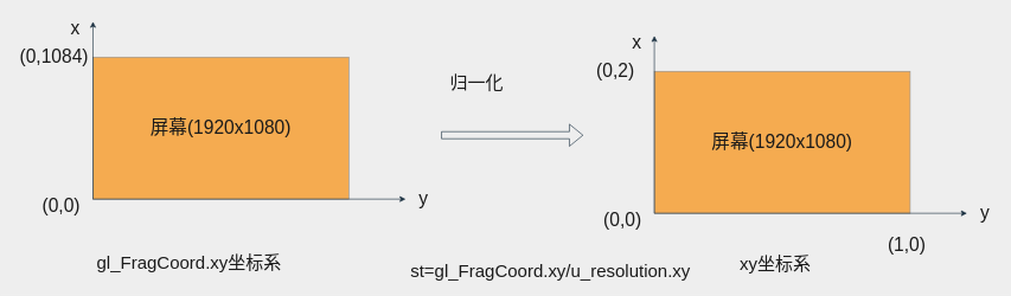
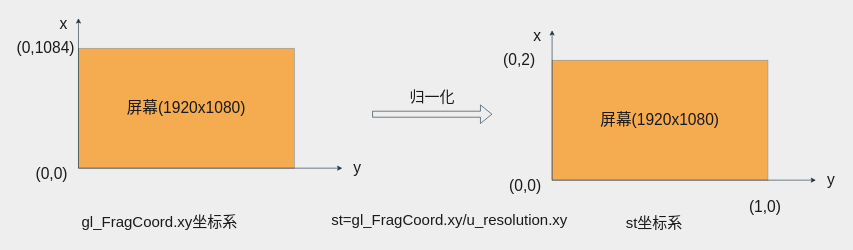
  <mxCell id="0" />
  <mxCell id="1" parent="0" />
  <mxCell id="2" value="&lt;font style=&quot;font-size: 26px&quot;&gt;屏幕(1920x1080)&lt;/font&gt;" style="rounded=0;whiteSpace=wrap;html=1;fillColor=#F5AB50;strokeColor=#909090;fontColor=#1A1A1A;" vertex="1" parent="1"><mxGeometry x="130" y="80" width="360" height="200" as="geometry" /></mxCell>
  <mxCell id="3" value="(0,0)" style="text;html=1;align=center;verticalAlign=middle;resizable=0;points=[];autosize=1;strokeColor=none;fillColor=none;fontSize=26;fontColor=#1A1A1A;" vertex="1" parent="1"><mxGeometry x="50" y="270" width="70" height="40" as="geometry" /></mxCell>
  <mxCell id="4" value="" style="endArrow=classic;html=1;rounded=0;fontSize=26;exitX=0;exitY=1;exitDx=0;exitDy=0;strokeColor=#182E3E;fontColor=#1A1A1A;labelBackgroundColor=#EEEEEE;" edge="1" parent="1" source="2"><mxGeometry width="50" height="50" relative="1" as="geometry"><mxPoint x="350" y="120" as="sourcePoint" /><mxPoint x="130" y="30" as="targetPoint" /></mxGeometry></mxCell>
  <mxCell id="5" value="x" style="text;html=1;align=center;verticalAlign=middle;resizable=0;points=[];autosize=1;strokeColor=none;fillColor=none;fontSize=26;fontColor=#1A1A1A;" vertex="1" parent="1"><mxGeometry x="90" y="20" width="30" height="40" as="geometry" /></mxCell>
  <mxCell id="6" value="" style="endArrow=classic;html=1;rounded=0;fontSize=26;exitX=0;exitY=1;exitDx=0;exitDy=0;strokeColor=#182E3E;fontColor=#1A1A1A;labelBackgroundColor=#EEEEEE;" edge="1" parent="1" source="2"><mxGeometry width="50" height="50" relative="1" as="geometry"><mxPoint x="390" y="230" as="sourcePoint" /><mxPoint x="570" y="280" as="targetPoint" /></mxGeometry></mxCell>
  <mxCell id="7" value="y" style="text;html=1;align=center;verticalAlign=middle;resizable=0;points=[];autosize=1;strokeColor=none;fillColor=none;fontSize=26;fontColor=#1A1A1A;" vertex="1" parent="1"><mxGeometry x="580" y="260" width="30" height="40" as="geometry" /></mxCell>
  <mxCell id="8" value="(0,1084)" style="text;html=1;align=center;verticalAlign=middle;resizable=0;points=[];autosize=1;strokeColor=none;fillColor=none;fontSize=26;fontColor=#1A1A1A;" vertex="1" parent="1"><mxGeometry x="20" y="60" width="110" height="40" as="geometry" /></mxCell>
  <mxCell id="9" value="" style="shape=flexArrow;endArrow=classic;html=1;rounded=0;fontSize=26;strokeColor=#182E3E;fontColor=#1A1A1A;labelBackgroundColor=#EEEEEE;" edge="1" parent="1"><mxGeometry width="50" height="50" relative="1" as="geometry"><mxPoint x="620" y="190" as="sourcePoint" /><mxPoint x="820" y="190" as="targetPoint" /></mxGeometry></mxCell>
  <mxCell id="10" value="&lt;font style=&quot;font-size: 26px&quot;&gt;屏幕(1920x1080)&lt;/font&gt;" style="rounded=0;whiteSpace=wrap;html=1;fillColor=#F5AB50;strokeColor=#909090;fontColor=#1A1A1A;" vertex="1" parent="1"><mxGeometry x="920" y="100" width="360" height="200" as="geometry" /></mxCell>
  <mxCell id="11" value="(0,0)" style="text;html=1;align=center;verticalAlign=middle;resizable=0;points=[];autosize=1;strokeColor=none;fillColor=none;fontSize=26;fontColor=#1A1A1A;" vertex="1" parent="1"><mxGeometry x="840" y="290" width="70" height="40" as="geometry" /></mxCell>
  <mxCell id="12" value="" style="endArrow=classic;html=1;rounded=0;fontSize=26;exitX=0;exitY=1;exitDx=0;exitDy=0;strokeColor=#182E3E;fontColor=#1A1A1A;labelBackgroundColor=#EEEEEE;" edge="1" parent="1" source="10"><mxGeometry width="50" height="50" relative="1" as="geometry"><mxPoint x="1140" y="140" as="sourcePoint" /><mxPoint x="920" y="50" as="targetPoint" /></mxGeometry></mxCell>
  <mxCell id="13" value="x" style="text;html=1;align=center;verticalAlign=middle;resizable=0;points=[];autosize=1;strokeColor=none;fillColor=none;fontSize=26;fontColor=#1A1A1A;" vertex="1" parent="1"><mxGeometry x="880" y="40" width="30" height="40" as="geometry" /></mxCell>
  <mxCell id="14" value="" style="endArrow=classic;html=1;rounded=0;fontSize=26;exitX=0;exitY=1;exitDx=0;exitDy=0;strokeColor=#182E3E;fontColor=#1A1A1A;labelBackgroundColor=#EEEEEE;" edge="1" parent="1" source="10"><mxGeometry width="50" height="50" relative="1" as="geometry"><mxPoint x="1180" y="250" as="sourcePoint" /><mxPoint x="1360" y="300" as="targetPoint" /></mxGeometry></mxCell>
  <mxCell id="15" value="y" style="text;html=1;align=center;verticalAlign=middle;resizable=0;points=[];autosize=1;strokeColor=none;fillColor=none;fontSize=26;fontColor=#1A1A1A;" vertex="1" parent="1"><mxGeometry x="1370" y="280" width="30" height="40" as="geometry" /></mxCell>
  <mxCell id="16" value="(1,0)" style="text;html=1;align=center;verticalAlign=middle;resizable=0;points=[];autosize=1;strokeColor=none;fillColor=none;fontSize=26;fontColor=#1A1A1A;" vertex="1" parent="1"><mxGeometry x="1240" y="325" width="70" height="40" as="geometry" /></mxCell>
  <mxCell id="17" value="(0,2)" style="text;html=1;align=center;verticalAlign=middle;resizable=0;points=[];autosize=1;strokeColor=none;fillColor=none;fontSize=26;fontColor=#1A1A1A;" vertex="1" parent="1"><mxGeometry x="830" y="80" width="70" height="40" as="geometry" /></mxCell>
  <mxCell id="18" value="&lt;font style=&quot;font-size: 25px&quot;&gt;gl_FragCoord.xy坐标系&lt;/font&gt;" style="text;html=1;align=center;verticalAlign=middle;resizable=0;points=[];autosize=1;strokeColor=none;fillColor=none;fontSize=26;fontColor=#1A1A1A;" vertex="1" parent="1"><mxGeometry x="125" y="350" width="280" height="40" as="geometry" /></mxCell>
- <mxCell id="19" value="归一化" style="text;html=1;strokeColor=none;fillColor=none;align=center;verticalAlign=middle;whiteSpace=wrap;rounded=0;fontSize=25;fontColor=#1A1A1A;" vertex="1" parent="1"><mxGeometry x="630" y="105" width="80" height="20" as="geometry" /></mxCell>
- <mxCell id="20" value="st=gl_FragCoord.xy/u_resolution.xy" style="text;whiteSpace=wrap;html=1;fontSize=25;fontColor=#1A1A1A;" vertex="1" parent="1"><mxGeometry x="575" y="360" width="390" height="50" as="geometry" /></mxCell>
- <mxCell id="21" value="xy坐标系" style="text;html=1;align=center;verticalAlign=middle;resizable=0;points=[];autosize=1;strokeColor=none;fillColor=none;fontSize=25;fontColor=#1A1A1A;" vertex="1" parent="1"><mxGeometry x="1035" y="350" width="110" height="40" as="geometry" /></mxCell>
+ <mxCell id="19" value="归一化" style="text;html=1;strokeColor=none;fillColor=none;align=center;verticalAlign=middle;whiteSpace=wrap;rounded=0;fontSize=25;fontColor=#1A1A1A;" vertex="1" parent="1"><mxGeometry x="680" y="150" width="80" height="20" as="geometry" /></mxCell>
+ <mxCell id="20" value="st=gl_FragCoord.xy/u_resolution.xy" style="text;whiteSpace=wrap;html=1;fontSize=25;fontColor=#1A1A1A;" vertex="1" parent="1"><mxGeometry x="550" y="345" width="390" height="50" as="geometry" /></mxCell>
+ <mxCell id="21" value="st坐标系" style="text;html=1;align=center;verticalAlign=middle;resizable=0;points=[];autosize=1;strokeColor=none;fillColor=none;fontSize=25;fontColor=#1A1A1A;" vertex="1" parent="1"><mxGeometry x="1035" y="350" width="110" height="40" as="geometry" /></mxCell>
